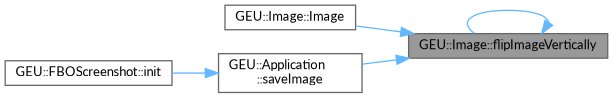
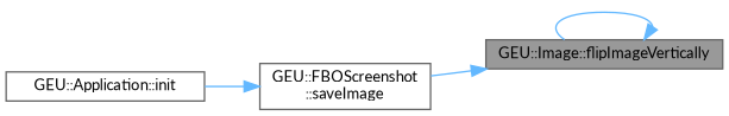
  digraph {
    fontname=Lato
    rankdir=RL
    node [color=grey40 fillcolor=white fontname=Lato fontsize=10 shape=box style=filled]
    edge [color=steelblue1 dir=back fontname=Lato fontsize=10 labelfontname=Helvetica labelfontsize=10 style=solid]
    n1 [color=gray40 fillcolor=grey60 fontcolor=black height=0.2 label="GEU::Image::flipImageVertically" width=0.4]
-   n2 [height=0.2 label="GEU::Image::Image" width=0.4]
-   n3 [height=0.2 label="GEU::Application\l::saveImage" width=0.4]
-   n4 [height=0.2 label="GEU::FBOScreenshot::init" width=0.4]
+   n3 [height=0.2 label="GEU::FBOScreenshot\l::saveImage" width=0.4]
+   n4 [height=0.2 label="GEU::Application::init" width=0.4]
    n1 -> n1
-   n1 -> n2
    n1 -> n3
    n3 -> n4
  }
